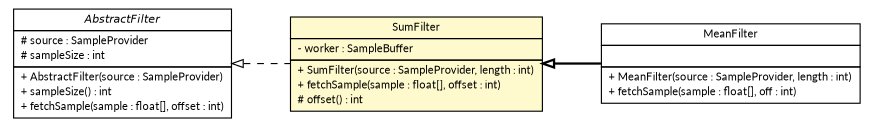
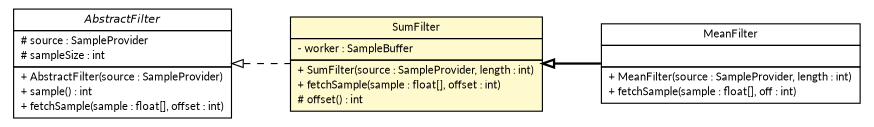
  digraph {
    fontname=Lato
    nodesep=0.25
    rankdir=LR
    ranksep=0.5
    node [fontcolor=black fontname=Lato fontsize=10.0 shape=plaintext]
    edge [arrowtail=empty dir=back fontname=Lato fontsize=10 headport=p labelfontname=Helvetica labelfontsize=10 tailport=p]
-   n1 [label=<<table title="lejos.robotics.filter.AbstractFilter" border="0" cellborder="1" cellspacing="0" cellpadding="2" port="p" href="./AbstractFilter.html"> 		<tr><td><table border="0" cellspacing="0" cellpadding="1"> <tr><td align="center" balign="center"><font face="Helvetica-Oblique"> AbstractFilter </font></td></tr> 		</table></td></tr> 		<tr><td><table border="0" cellspacing="0" cellpadding="1"> <tr><td align="left" balign="left"> # source : SampleProvider </td></tr> <tr><td align="left" balign="left"> # sampleSize : int </td></tr> 		</table></td></tr> 		<tr><td><table border="0" cellspacing="0" cellpadding="1"> <tr><td align="left" balign="left"> + AbstractFilter(source : SampleProvider) </td></tr> <tr><td align="left" balign="left"> + sampleSize() : int </td></tr> <tr><td align="left" balign="left"> + fetchSample(sample : float[], offset : int) </td></tr> 		</table></td></tr> 		</table>>]
+   n1 [label=<<table title="lejos.robotics.filter.AbstractFilter" border="0" cellborder="1" cellspacing="0" cellpadding="2" port="p" href="./AbstractFilter.html"> 		<tr><td><table border="0" cellspacing="0" cellpadding="1"> <tr><td align="center" balign="center"><font face="Helvetica-Oblique"> AbstractFilter </font></td></tr> 		</table></td></tr> 		<tr><td><table border="0" cellspacing="0" cellpadding="1"> <tr><td align="left" balign="left"> # source : SampleProvider </td></tr> <tr><td align="left" balign="left"> # sampleSize : int </td></tr> 		</table></td></tr> 		<tr><td><table border="0" cellspacing="0" cellpadding="1"> <tr><td align="left" balign="left"> + AbstractFilter(source : SampleProvider) </td></tr> <tr><td align="left" balign="left"> + sample() : int </td></tr> <tr><td align="left" balign="left"> + fetchSample(sample : float[], offset : int) </td></tr> 		</table></td></tr> 		</table>>]
    n2 [label=<<table title="lejos.robotics.filter.SumFilter" border="0" cellborder="1" cellspacing="0" cellpadding="2" port="p" bgcolor="lemonChiffon" href="./SumFilter.html"> 		<tr><td><table border="0" cellspacing="0" cellpadding="1"> <tr><td align="center" balign="center"> SumFilter </td></tr> 		</table></td></tr> 		<tr><td><table border="0" cellspacing="0" cellpadding="1"> <tr><td align="left" balign="left"> - worker : SampleBuffer </td></tr> 		</table></td></tr> 		<tr><td><table border="0" cellspacing="0" cellpadding="1"> <tr><td align="left" balign="left"> + SumFilter(source : SampleProvider, length : int) </td></tr> <tr><td align="left" balign="left"> + fetchSample(sample : float[], offset : int) </td></tr> <tr><td align="left" balign="left"> # offset() : int </td></tr> 		</table></td></tr> 		</table>>]
    n3 [label=<<table title="lejos.robotics.filter.MeanFilter" border="0" cellborder="1" cellspacing="0" cellpadding="2" port="p" href="./MeanFilter.html"> 		<tr><td><table border="0" cellspacing="0" cellpadding="1"> <tr><td align="center" balign="center"> MeanFilter </td></tr> 		</table></td></tr> 		<tr><td><table border="0" cellspacing="0" cellpadding="1"> <tr><td align="left" balign="left">  </td></tr> 		</table></td></tr> 		<tr><td><table border="0" cellspacing="0" cellpadding="1"> <tr><td align="left" balign="left"> + MeanFilter(source : SampleProvider, length : int) </td></tr> <tr><td align="left" balign="left"> + fetchSample(sample : float[], off : int) </td></tr> 		</table></td></tr> 		</table>>]
    n1 -> n2 [style=dashed]
    n2 -> n3 [style=bold]
  }
